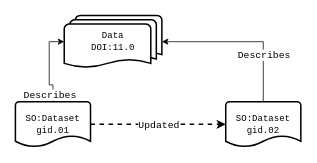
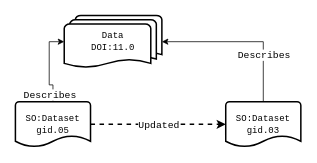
  <mxCell id="0" />
  <mxCell id="1" parent="0" />
  <mxCell id="2" value="&lt;font face=&quot;Cousine&quot; data-font-src=&quot;https://fonts.googleapis.com/css?family=Cousine&quot;&gt;Data&lt;br&gt;DOI:11.0&lt;/font&gt;" style="strokeWidth=2;html=1;shape=mxgraph.flowchart.multi-document;whiteSpace=wrap;" vertex="1" parent="1"><mxGeometry x="85" y="20" width="130" height="70" as="geometry" /></mxCell>
  <mxCell id="3" style="edgeStyle=orthogonalEdgeStyle;rounded=0;orthogonalLoop=1;jettySize=auto;html=1;entryX=0;entryY=0.5;entryDx=0;entryDy=0;entryPerimeter=0;dashed=1;strokeWidth=2;" edge="1" parent="1" source="7" target="10"><mxGeometry relative="1" as="geometry" /></mxCell>
  <mxCell id="4" value="Updated" style="edgeLabel;html=1;align=center;verticalAlign=middle;resizable=0;points=[];fontFamily=Cousine;fontSource=https%3A%2F%2Ffonts.googleapis.com%2Fcss%3Ffamily%3DCousine;fontSize=13;" vertex="1" connectable="0" parent="3"><mxGeometry x="-0.256" y="2" relative="1" as="geometry"><mxPoint x="23" y="2" as="offset" /></mxGeometry></mxCell>
  <mxCell id="5" style="edgeStyle=orthogonalEdgeStyle;rounded=0;orthogonalLoop=1;jettySize=auto;html=1;entryX=0;entryY=0.5;entryDx=0;entryDy=0;entryPerimeter=0;fontSize=13;exitX=0.5;exitY=0;exitDx=0;exitDy=0;exitPerimeter=0;" edge="1" parent="1" source="7" target="2"><mxGeometry relative="1" as="geometry" /></mxCell>
  <mxCell id="6" value="Describes" style="edgeLabel;html=1;align=center;verticalAlign=middle;resizable=0;points=[];fontSize=13;fontFamily=Cousine;fontSource=https%3A%2F%2Ffonts.googleapis.com%2Fcss%3Ffamily%3DCousine;" vertex="1" connectable="0" parent="5"><mxGeometry x="-0.25" relative="1" as="geometry"><mxPoint y="24" as="offset" /></mxGeometry></mxCell>
- <mxCell id="7" value="&lt;font face=&quot;Cousine&quot; data-font-src=&quot;https://fonts.googleapis.com/css?family=Cousine&quot;&gt;SO:Dataset&lt;br&gt;gid.01&lt;/font&gt;" style="strokeWidth=2;html=1;shape=mxgraph.flowchart.document2;whiteSpace=wrap;size=0.25;" vertex="1" parent="1"><mxGeometry x="20" y="135" width="100" height="60" as="geometry" /></mxCell>
+ <mxCell id="7" value="&lt;font face=&quot;Cousine&quot; data-font-src=&quot;https://fonts.googleapis.com/css?family=Cousine&quot;&gt;SO:Dataset&lt;br&gt;gid.05&lt;/font&gt;" style="strokeWidth=2;html=1;shape=mxgraph.flowchart.document2;whiteSpace=wrap;size=0.25;" vertex="1" parent="1"><mxGeometry x="20" y="135" width="100" height="60" as="geometry" /></mxCell>
  <mxCell id="8" style="edgeStyle=orthogonalEdgeStyle;rounded=0;orthogonalLoop=1;jettySize=auto;html=1;exitX=0.5;exitY=0;exitDx=0;exitDy=0;exitPerimeter=0;entryX=1;entryY=0.5;entryDx=0;entryDy=0;entryPerimeter=0;fontFamily=Cousine;fontSource=https%3A%2F%2Ffonts.googleapis.com%2Fcss%3Ffamily%3DCousine;fontSize=13;" edge="1" parent="1" source="10" target="2"><mxGeometry relative="1" as="geometry" /></mxCell>
  <mxCell id="9" value="Describes" style="edgeLabel;html=1;align=center;verticalAlign=middle;resizable=0;points=[];fontSize=13;fontFamily=Cousine;" vertex="1" connectable="0" parent="8"><mxGeometry x="-0.264" y="-1" relative="1" as="geometry"><mxPoint x="-1" y="16" as="offset" /></mxGeometry></mxCell>
- <mxCell id="10" value="&lt;font face=&quot;Cousine&quot; data-font-src=&quot;https://fonts.googleapis.com/css?family=Cousine&quot;&gt;SO:Dataset&lt;br&gt;gid.02&lt;/font&gt;" style="strokeWidth=2;html=1;shape=mxgraph.flowchart.document2;whiteSpace=wrap;size=0.25;" vertex="1" parent="1"><mxGeometry x="300" y="135" width="100" height="60" as="geometry" /></mxCell>
+ <mxCell id="10" value="&lt;font face=&quot;Cousine&quot; data-font-src=&quot;https://fonts.googleapis.com/css?family=Cousine&quot;&gt;SO:Dataset&lt;br&gt;gid.03&lt;/font&gt;" style="strokeWidth=2;html=1;shape=mxgraph.flowchart.document2;whiteSpace=wrap;size=0.25;" vertex="1" parent="1"><mxGeometry x="300" y="135" width="100" height="60" as="geometry" /></mxCell>
